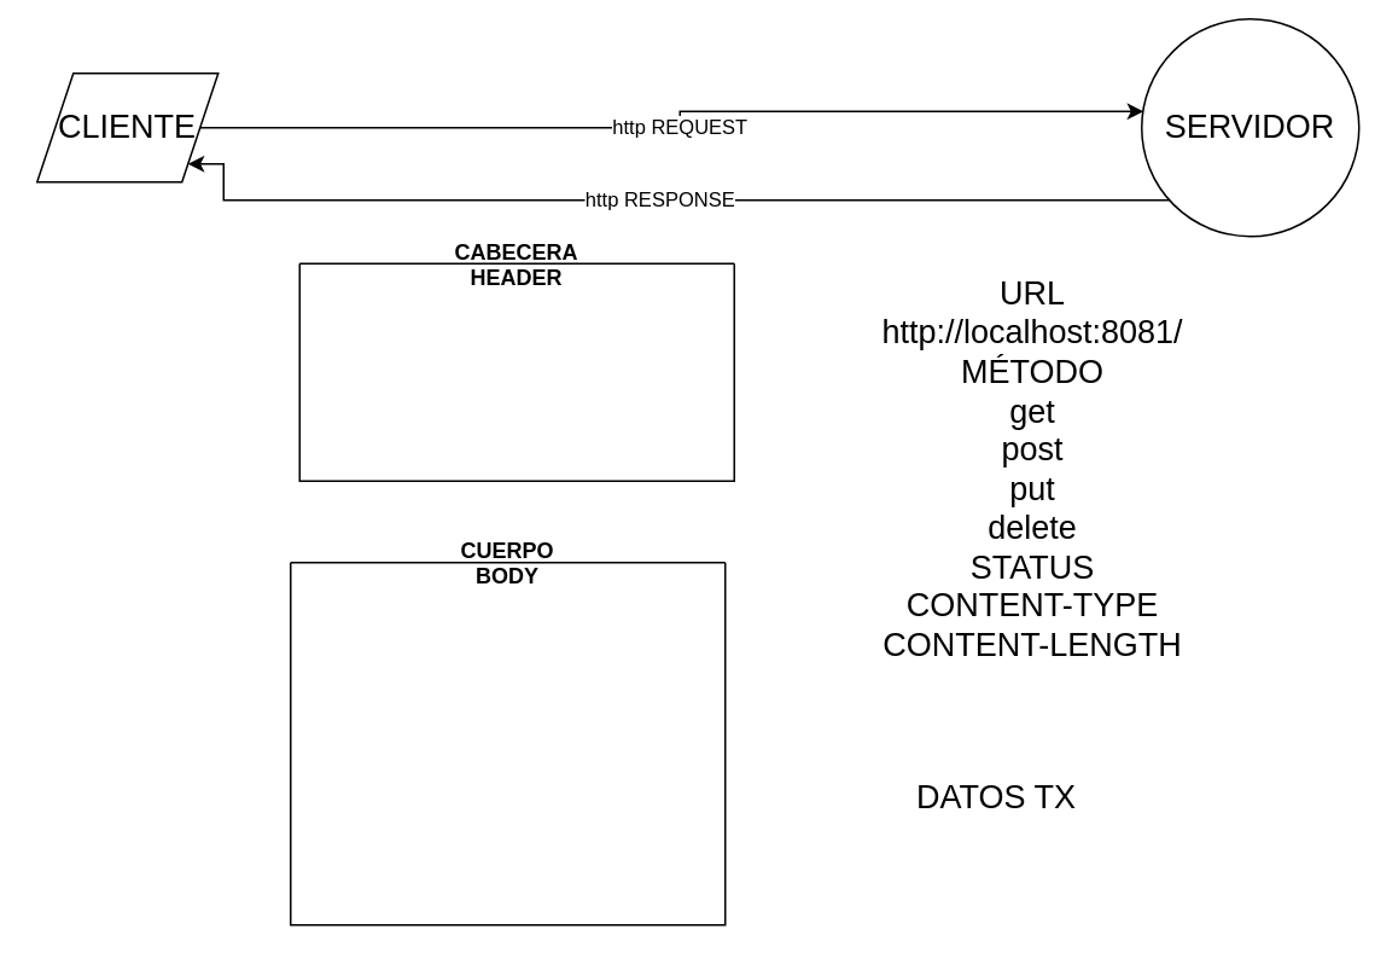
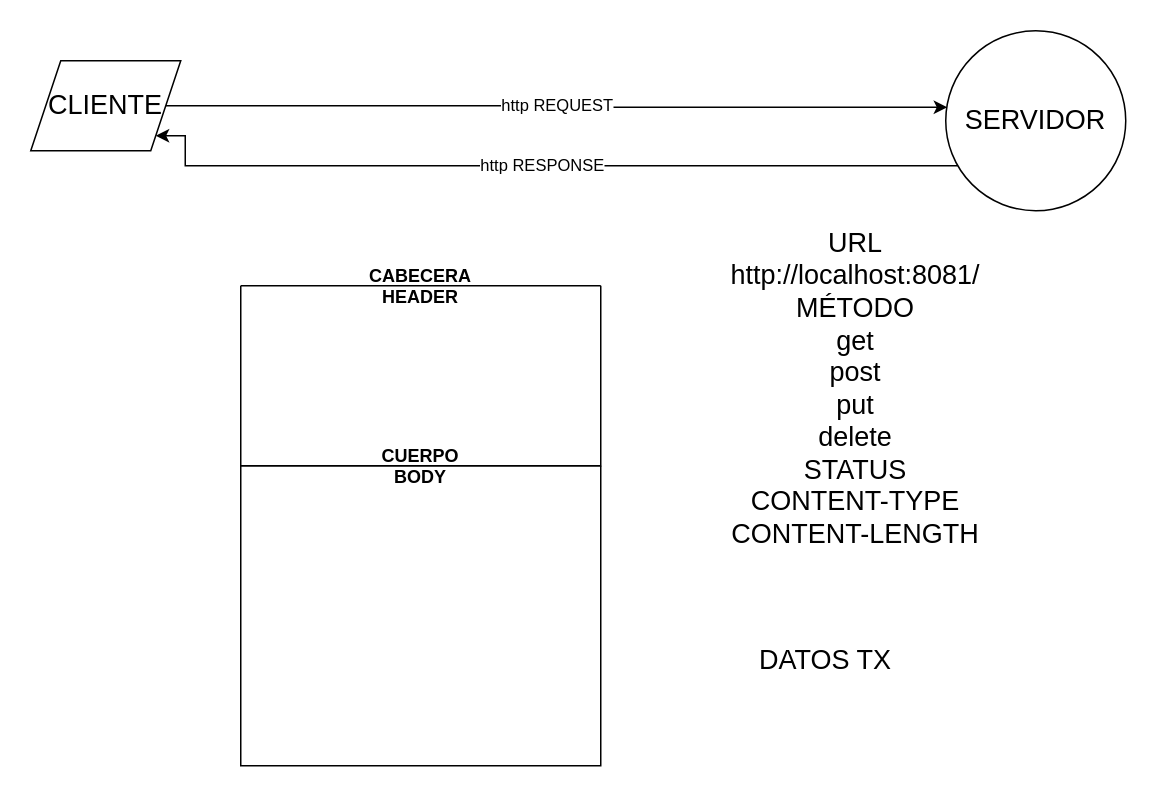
  <mxCell id="0" />
  <mxCell id="1" parent="0" />
  <mxCell id="2" value="http REQUEST" style="edgeStyle=orthogonalEdgeStyle;rounded=0;orthogonalLoop=1;jettySize=auto;html=1;entryX=0.008;entryY=0.425;entryDx=0;entryDy=0;entryPerimeter=0;" edge="1" parent="1" source="3" target="5"><mxGeometry relative="1" as="geometry" /></mxCell>
  <mxCell id="3" value="&lt;font style=&quot;font-size: 18px&quot;&gt;CLIENTE&lt;/font&gt;" style="shape=parallelogram;perimeter=parallelogramPerimeter;whiteSpace=wrap;html=1;fixedSize=1;" vertex="1" parent="1"><mxGeometry x="20" y="40" width="100" height="60" as="geometry" /></mxCell>
  <mxCell id="4" value="http RESPONSE" style="edgeStyle=orthogonalEdgeStyle;rounded=0;orthogonalLoop=1;jettySize=auto;html=1;entryX=1;entryY=1;entryDx=0;entryDy=0;" edge="1" parent="1" source="5" target="3"><mxGeometry relative="1" as="geometry"><Array as="points"><mxPoint x="123" y="110" /></Array></mxGeometry></mxCell>
- <mxCell id="5" value="&lt;font style=&quot;font-size: 18px&quot;&gt;SERVIDOR&lt;/font&gt;" style="ellipse;whiteSpace=wrap;html=1;aspect=fixed;" vertex="1" parent="1"><mxGeometry x="630" y="10" width="120" height="120" as="geometry" /></mxCell>
- <mxCell id="6" value="CABECERA&#10;HEADER" style="swimlane;startSize=0;fillColor=#66FF66;" vertex="1" parent="1"><mxGeometry x="165" y="145" width="240" height="120" as="geometry" /></mxCell>
+ <mxCell id="5" value="&lt;font style=&quot;font-size: 18px&quot;&gt;SERVIDOR&lt;/font&gt;" style="ellipse;whiteSpace=wrap;html=1;aspect=fixed;" vertex="1" parent="1"><mxGeometry x="630" y="20" width="120" height="120" as="geometry" /></mxCell>
+ <mxCell id="6" value="CABECERA&#10;HEADER" style="swimlane;startSize=0;fillColor=#66FF66;" vertex="1" parent="1"><mxGeometry x="160" y="190" width="240" height="120" as="geometry" /></mxCell>
  <mxCell id="7" value="CUERPO&#10;BODY" style="swimlane;startSize=0;" vertex="1" parent="1"><mxGeometry x="160" y="310" width="240" height="200" as="geometry" /></mxCell>
  <mxCell id="8" value="&lt;span style=&quot;font-size: 18px&quot;&gt;URL http://localhost:8081/&lt;br&gt;MÉTODO&lt;br&gt;get&lt;br&gt;post&lt;br&gt;put&lt;br&gt;delete&lt;br&gt;STATUS&lt;br&gt;CONTENT-TYPE&lt;br&gt;CONTENT-LENGTH&lt;br&gt;&lt;br&gt;&lt;/span&gt;" style="text;html=1;strokeColor=none;fillColor=none;align=center;verticalAlign=middle;whiteSpace=wrap;rounded=0;" vertex="1" parent="1"><mxGeometry x="480" y="240" width="180" height="60" as="geometry" /></mxCell>
  <mxCell id="9" value="&lt;span style=&quot;font-size: 18px&quot;&gt;DATOS TX&lt;br&gt;&lt;/span&gt;" style="text;html=1;strokeColor=none;fillColor=none;align=center;verticalAlign=middle;whiteSpace=wrap;rounded=0;" vertex="1" parent="1"><mxGeometry x="460" y="410" width="180" height="60" as="geometry" /></mxCell>
